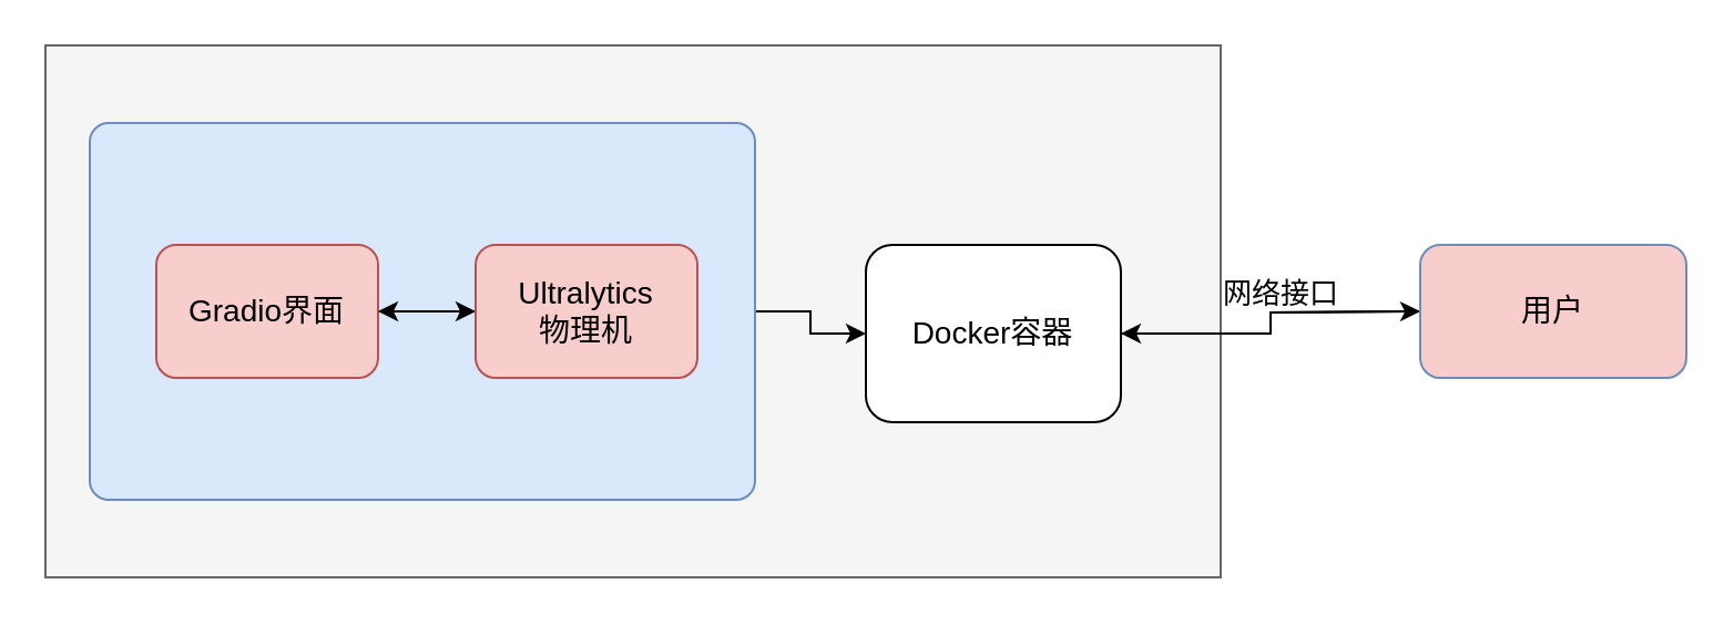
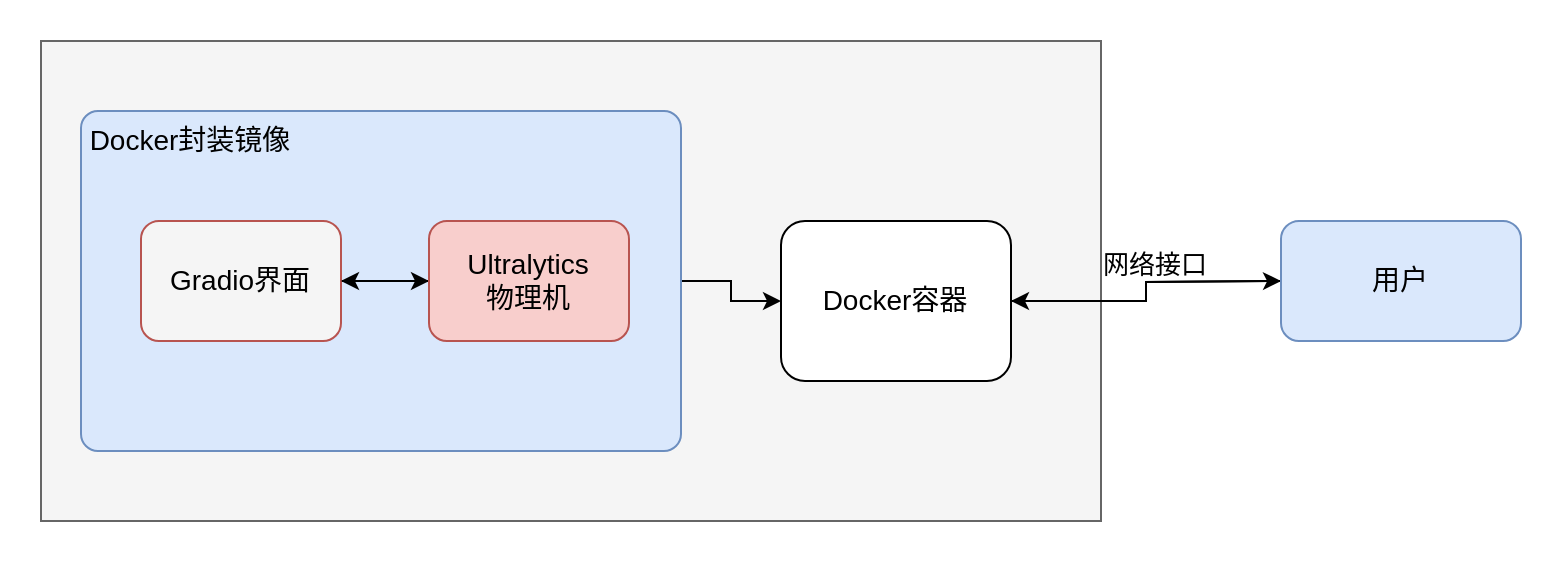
  <mxCell id="0" />
  <mxCell id="1" parent="0" />
  <mxCell id="2" value="" style="rounded=0;whiteSpace=wrap;html=1;fillColor=#f5f5f5;fontColor=#333333;strokeColor=#666666;align=right;labelPosition=left;verticalLabelPosition=top;verticalAlign=bottom;" vertex="1" parent="1"><mxGeometry x="20" y="20" width="530" height="240" as="geometry" /></mxCell>
  <mxCell id="3" style="edgeStyle=orthogonalEdgeStyle;rounded=0;orthogonalLoop=1;jettySize=auto;html=1;entryX=0;entryY=0.5;entryDx=0;entryDy=0;" edge="1" parent="1" source="4" target="11"><mxGeometry relative="1" as="geometry" /></mxCell>
  <mxCell id="4" value="" style="rounded=1;whiteSpace=wrap;html=1;arcSize=5;fillColor=#dae8fc;strokeColor=#6c8ebf;" vertex="1" parent="1"><mxGeometry x="40" y="55" width="300" height="170" as="geometry" /></mxCell>
  <mxCell id="5" style="edgeStyle=orthogonalEdgeStyle;rounded=0;orthogonalLoop=1;jettySize=auto;html=1;exitX=1;exitY=0.5;exitDx=0;exitDy=0;entryX=0;entryY=0.5;entryDx=0;entryDy=0;" edge="1" parent="1" source="6" target="8"><mxGeometry relative="1" as="geometry" /></mxCell>
- <mxCell id="6" value="Gradio界面" style="rounded=1;whiteSpace=wrap;html=1;fillColor=#f8cecc;strokeColor=#b85450;fontSize=14;" vertex="1" parent="1"><mxGeometry x="70" y="110" width="100" height="60" as="geometry" /></mxCell>
+ <mxCell id="6" value="Gradio界面" style="rounded=1;whiteSpace=wrap;html=1;fillColor=#f5f5f5;strokeColor=#b85450;fontSize=14;" vertex="1" parent="1"><mxGeometry x="70" y="110" width="100" height="60" as="geometry" /></mxCell>
  <mxCell id="7" style="edgeStyle=orthogonalEdgeStyle;rounded=0;orthogonalLoop=1;jettySize=auto;html=1;exitX=0;exitY=0.5;exitDx=0;exitDy=0;" edge="1" parent="1" source="8" target="6"><mxGeometry relative="1" as="geometry" /></mxCell>
  <mxCell id="8" value="Ultralytics&lt;div&gt;物理机&lt;/div&gt;" style="rounded=1;whiteSpace=wrap;html=1;fillColor=#f8cecc;strokeColor=#b85450;fontSize=14;" vertex="1" parent="1"><mxGeometry x="214" y="110" width="100" height="60" as="geometry" /></mxCell>
+ <mxCell id="9" value="&lt;font style=&quot;font-size: 14px;&quot;&gt;Docker封装镜像&lt;/font&gt;" style="text;html=1;align=center;verticalAlign=middle;whiteSpace=wrap;rounded=0;" vertex="1" parent="1"><mxGeometry x="40" y="55" width="110" height="30" as="geometry" /></mxCell>
  <mxCell id="10" style="edgeStyle=orthogonalEdgeStyle;rounded=0;orthogonalLoop=1;jettySize=auto;html=1;exitX=1;exitY=0.5;exitDx=0;exitDy=0;entryX=0;entryY=0.5;entryDx=0;entryDy=0;" edge="1" parent="1" source="11"><mxGeometry relative="1" as="geometry"><mxPoint x="640" y="140" as="targetPoint" /></mxGeometry></mxCell>
  <mxCell id="11" value="Docker容器" style="rounded=1;whiteSpace=wrap;html=1;fontSize=14;" vertex="1" parent="1"><mxGeometry x="390" y="110" width="115" height="80" as="geometry" /></mxCell>
  <mxCell id="12" style="edgeStyle=orthogonalEdgeStyle;rounded=0;orthogonalLoop=1;jettySize=auto;html=1;exitX=0;exitY=0.5;exitDx=0;exitDy=0;entryX=1;entryY=0.5;entryDx=0;entryDy=0;" edge="1" parent="1" target="11"><mxGeometry relative="1" as="geometry"><mxPoint x="640" y="140" as="sourcePoint" /></mxGeometry></mxCell>
  <mxCell id="13" value="网络接口" style="edgeLabel;html=1;align=center;verticalAlign=middle;resizable=0;points=[];fontSize=13;" vertex="1" connectable="0" parent="12"><mxGeometry x="0.011" y="4" relative="1" as="geometry"><mxPoint y="-14" as="offset" /></mxGeometry></mxCell>
- <mxCell id="14" value="用户" style="rounded=1;whiteSpace=wrap;html=1;fontSize=14;fillColor=#f8cecc;strokeColor=#6c8ebf;" vertex="1" parent="1"><mxGeometry x="640" y="110" width="120" height="60" as="geometry" /></mxCell>
+ <mxCell id="14" value="用户" style="rounded=1;whiteSpace=wrap;html=1;fontSize=14;fillColor=#dae8fc;strokeColor=#6c8ebf;" vertex="1" parent="1"><mxGeometry x="640" y="110" width="120" height="60" as="geometry" /></mxCell>
